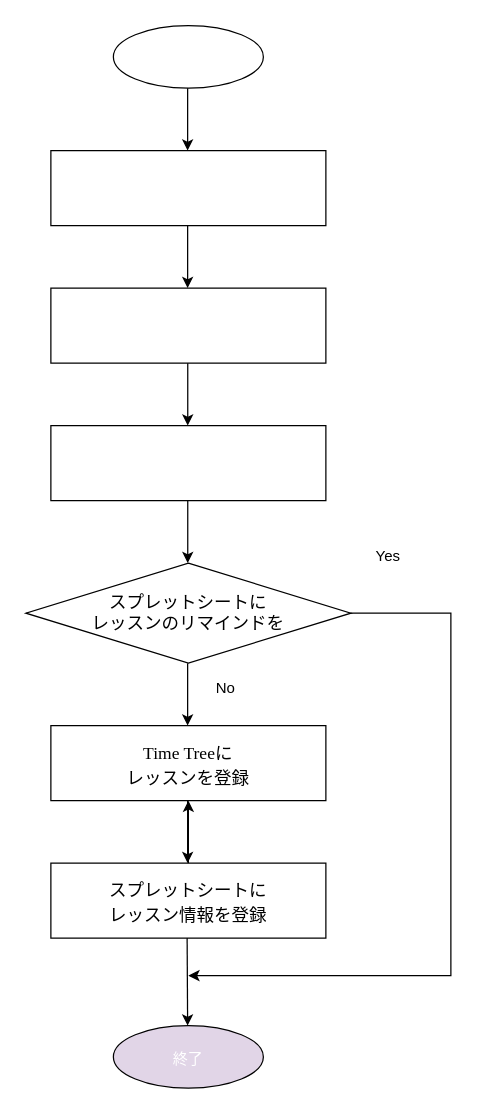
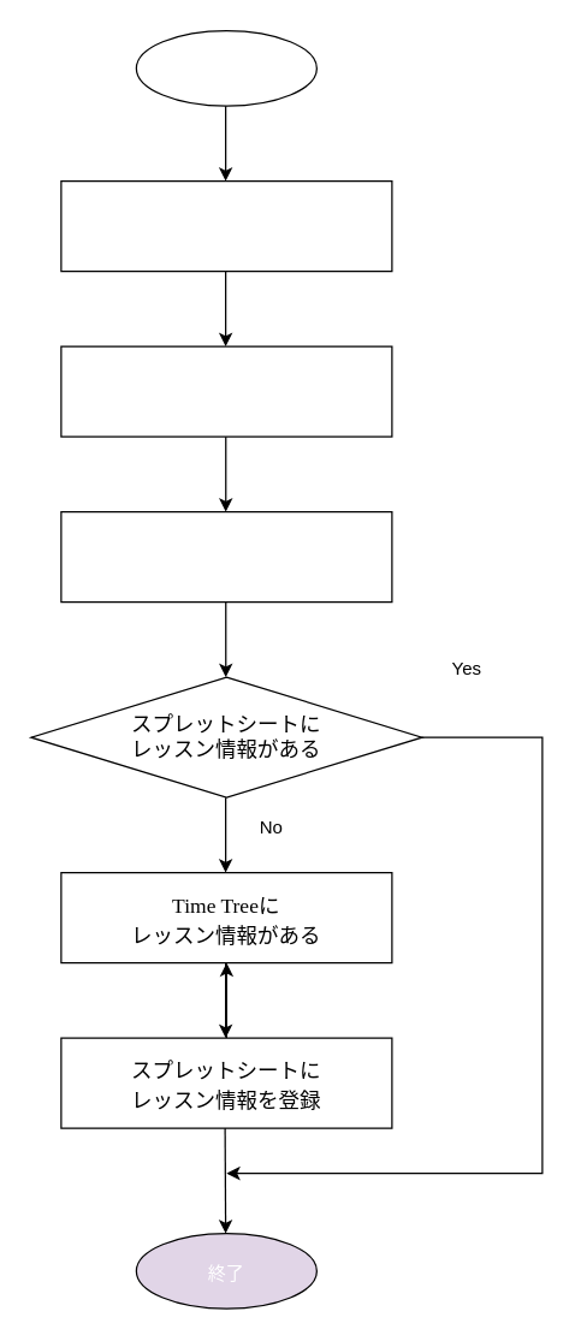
  <mxCell id="0" />
  <mxCell id="1" parent="0" />
  <mxCell id="2" value="&lt;p class=&quot;p1&quot; style=&quot;margin: 0px ; font-stretch: normal ; line-height: normal ; font-family: &amp;#34;.hiragino kaku gothic interface&amp;#34; ; font-size: 14px&quot;&gt;&lt;font color=&quot;#ffffff&quot; style=&quot;font-size: 14px&quot;&gt;レッスンのリマインドを&lt;/font&gt;&lt;/p&gt;&lt;p class=&quot;p1&quot; style=&quot;margin: 0px ; font-stretch: normal ; line-height: normal ; font-family: &amp;#34;.hiragino kaku gothic interface&amp;#34; ; font-size: 14px&quot;&gt;&lt;font color=&quot;#ffffff&quot; style=&quot;font-size: 14px&quot;&gt;Gmailで受信する&lt;/font&gt;&lt;/p&gt;" style="rounded=0;whiteSpace=wrap;html=1;" parent="1" vertex="1"><mxGeometry x="40" y="230" width="220" height="60" as="geometry" /></mxCell>
  <mxCell id="3" value="&lt;p class=&quot;p1&quot; style=&quot;margin: 0px ; font-stretch: normal ; line-height: normal ; font-family: &amp;#34;.hiragino kaku gothic interface&amp;#34; ; font-size: 14px&quot;&gt;&lt;font color=&quot;#ffffff&quot; style=&quot;font-size: 14px&quot;&gt;定期的にGmailから&lt;/font&gt;&lt;/p&gt;&lt;p class=&quot;p1&quot; style=&quot;margin: 0px ; font-stretch: normal ; line-height: normal ; font-family: &amp;#34;.hiragino kaku gothic interface&amp;#34; ; font-size: 14px&quot;&gt;&lt;font color=&quot;#ffffff&quot; style=&quot;font-size: 14px&quot;&gt;レッスン情報を取得する&lt;/font&gt;&lt;/p&gt;" style="rounded=0;whiteSpace=wrap;html=1;" parent="1" vertex="1"><mxGeometry x="40" y="340" width="220" height="60" as="geometry" /></mxCell>
- <mxCell id="4" value="&lt;p class=&quot;p1&quot; style=&quot;margin: 0px ; font-stretch: normal ; line-height: normal ; font-family: &amp;#34;.hiragino kaku gothic interface&amp;#34;&quot;&gt;&lt;font style=&quot;font-size: 14px&quot;&gt;Time Treeに&lt;/font&gt;&lt;/p&gt;&lt;p class=&quot;p1&quot; style=&quot;margin: 0px ; font-stretch: normal ; line-height: normal ; font-family: &amp;#34;.hiragino kaku gothic interface&amp;#34;&quot;&gt;&lt;font style=&quot;font-size: 14px&quot;&gt;レッスンを登録&lt;/font&gt;&lt;/p&gt;" style="rounded=0;whiteSpace=wrap;html=1;" parent="1" vertex="1"><mxGeometry x="40" y="580" width="220" height="60" as="geometry" /></mxCell>
+ <mxCell id="4" value="&lt;p class=&quot;p1&quot; style=&quot;margin: 0px ; font-stretch: normal ; line-height: normal ; font-family: &amp;#34;.hiragino kaku gothic interface&amp;#34;&quot;&gt;&lt;font style=&quot;font-size: 14px&quot;&gt;Time Treeに&lt;/font&gt;&lt;/p&gt;&lt;p class=&quot;p1&quot; style=&quot;margin: 0px ; font-stretch: normal ; line-height: normal ; font-family: &amp;#34;.hiragino kaku gothic interface&amp;#34;&quot;&gt;&lt;font style=&quot;font-size: 14px&quot;&gt;レッスン情報がある&lt;/font&gt;&lt;/p&gt;" style="rounded=0;whiteSpace=wrap;html=1;" parent="1" vertex="1"><mxGeometry x="40" y="580" width="220" height="60" as="geometry" /></mxCell>
  <mxCell id="5" style="edgeStyle=orthogonalEdgeStyle;rounded=0;orthogonalLoop=1;jettySize=auto;html=1;exitX=1;exitY=0.5;exitDx=0;exitDy=0;" edge="1" parent="1" source="6"><mxGeometry relative="1" as="geometry"><mxPoint x="150" y="780" as="targetPoint" /><Array as="points"><mxPoint x="360" y="490" /><mxPoint x="360" y="780" /><mxPoint x="150" y="780" /></Array></mxGeometry></mxCell>
- <mxCell id="6" value="&lt;span style=&quot;font-family: &amp;#34;.hiragino kaku gothic interface&amp;#34;&quot;&gt;&lt;font style=&quot;font-size: 14px&quot;&gt;スプレットシートに&lt;br&gt;レッスンのリマインドを&lt;/font&gt;&lt;/span&gt;" style="rhombus;whiteSpace=wrap;html=1;" parent="1" vertex="1"><mxGeometry x="20" y="450" width="260" height="80" as="geometry" /></mxCell>
+ <mxCell id="6" value="&lt;span style=&quot;font-family: &amp;#34;.hiragino kaku gothic interface&amp;#34;&quot;&gt;&lt;font style=&quot;font-size: 14px&quot;&gt;スプレットシートに&lt;br&gt;レッスン情報がある&lt;/font&gt;&lt;/span&gt;" style="rhombus;whiteSpace=wrap;html=1;" parent="1" vertex="1"><mxGeometry x="20" y="450" width="260" height="80" as="geometry" /></mxCell>
  <mxCell id="7" value="" style="edgeStyle=orthogonalEdgeStyle;rounded=0;orthogonalLoop=1;jettySize=auto;html=1;" edge="1" parent="1" source="8" target="4"><mxGeometry relative="1" as="geometry" /></mxCell>
  <mxCell id="8" value="&lt;p class=&quot;p1&quot; style=&quot;margin: 0px ; font-stretch: normal ; line-height: normal ; font-family: &amp;#34;.hiragino kaku gothic interface&amp;#34;&quot;&gt;&lt;font style=&quot;font-size: 14px&quot;&gt;スプレットシートに&lt;/font&gt;&lt;/p&gt;&lt;p class=&quot;p1&quot; style=&quot;margin: 0px ; font-stretch: normal ; line-height: normal ; font-family: &amp;#34;.hiragino kaku gothic interface&amp;#34;&quot;&gt;&lt;font style=&quot;font-size: 14px&quot;&gt;レッスン情報を登録&lt;/font&gt;&lt;/p&gt;" style="rounded=0;whiteSpace=wrap;html=1;" parent="1" vertex="1"><mxGeometry x="40" y="690" width="220" height="60" as="geometry" /></mxCell>
  <mxCell id="9" value="" style="endArrow=classic;html=1;exitX=0.5;exitY=1;exitDx=0;exitDy=0;entryX=0.5;entryY=0;entryDx=0;entryDy=0;" edge="1" parent="1"><mxGeometry width="50" height="50" relative="1" as="geometry"><mxPoint x="149.5" y="290" as="sourcePoint" /><mxPoint x="149.5" y="340" as="targetPoint" /></mxGeometry></mxCell>
  <mxCell id="10" value="" style="endArrow=classic;html=1;exitX=0.5;exitY=1;exitDx=0;exitDy=0;entryX=0.5;entryY=0;entryDx=0;entryDy=0;" edge="1" parent="1"><mxGeometry width="50" height="50" relative="1" as="geometry"><mxPoint x="149.5" y="400" as="sourcePoint" /><mxPoint x="149.5" y="450" as="targetPoint" /></mxGeometry></mxCell>
  <mxCell id="11" value="Yes" style="text;html=1;strokeColor=none;fillColor=none;align=center;verticalAlign=middle;whiteSpace=wrap;rounded=0;" vertex="1" parent="1"><mxGeometry x="290" y="435" width="40" height="20" as="geometry" /></mxCell>
  <mxCell id="12" value="&lt;p class=&quot;p1&quot; style=&quot;margin: 0px ; font-stretch: normal ; line-height: normal ; font-family: &amp;#34;.hiragino kaku gothic interface&amp;#34; ; font-size: 14px&quot;&gt;&lt;font color=&quot;#ffffff&quot; style=&quot;font-size: 14px&quot;&gt;英会話アプリ『&lt;span class=&quot;s1&quot; style=&quot;font-stretch: normal ; line-height: normal ; font-family: &amp;#34;helvetica neue&amp;#34;&quot;&gt;Yes&lt;/span&gt;』&lt;/font&gt;&lt;/p&gt;&lt;p class=&quot;p1&quot; style=&quot;margin: 0px ; font-stretch: normal ; line-height: normal ; font-family: &amp;#34;.hiragino kaku gothic interface&amp;#34; ; font-size: 14px&quot;&gt;&lt;font color=&quot;#ffffff&quot; style=&quot;font-size: 14px&quot;&gt;でレッスンを予約&lt;/font&gt;&lt;/p&gt;" style="rounded=0;whiteSpace=wrap;html=1;" vertex="1" parent="1"><mxGeometry x="40" y="120" width="220" height="60" as="geometry" /></mxCell>
  <mxCell id="13" value="&lt;p class=&quot;p1&quot; style=&quot;margin: 0px ; font-stretch: normal ; line-height: normal ; font-family: &amp;#34;.hiragino kaku gothic interface&amp;#34;&quot;&gt;&lt;font color=&quot;#ffffff&quot; style=&quot;font-size: 16px&quot;&gt;開始&lt;/font&gt;&lt;/p&gt;" style="ellipse;whiteSpace=wrap;html=1;" vertex="1" parent="1"><mxGeometry x="90" y="20" width="120" height="50" as="geometry" /></mxCell>
  <mxCell id="14" value="" style="endArrow=classic;html=1;exitX=0.5;exitY=1;exitDx=0;exitDy=0;entryX=0.5;entryY=0;entryDx=0;entryDy=0;" edge="1" parent="1"><mxGeometry width="50" height="50" relative="1" as="geometry"><mxPoint x="149.41" y="70" as="sourcePoint" /><mxPoint x="149.41" y="120" as="targetPoint" /></mxGeometry></mxCell>
  <mxCell id="15" value="" style="endArrow=classic;html=1;exitX=0.5;exitY=1;exitDx=0;exitDy=0;entryX=0.5;entryY=0;entryDx=0;entryDy=0;" edge="1" parent="1"><mxGeometry width="50" height="50" relative="1" as="geometry"><mxPoint x="149.41" y="180" as="sourcePoint" /><mxPoint x="149.41" y="230" as="targetPoint" /></mxGeometry></mxCell>
  <mxCell id="16" value="" style="endArrow=classic;html=1;exitX=0.5;exitY=1;exitDx=0;exitDy=0;entryX=0.5;entryY=0;entryDx=0;entryDy=0;" edge="1" parent="1"><mxGeometry width="50" height="50" relative="1" as="geometry"><mxPoint x="149.41" y="530" as="sourcePoint" /><mxPoint x="149.41" y="580" as="targetPoint" /></mxGeometry></mxCell>
  <mxCell id="17" value="" style="endArrow=classic;html=1;exitX=0.5;exitY=1;exitDx=0;exitDy=0;entryX=0.5;entryY=0;entryDx=0;entryDy=0;" edge="1" parent="1"><mxGeometry width="50" height="50" relative="1" as="geometry"><mxPoint x="149.41" y="640" as="sourcePoint" /><mxPoint x="149.41" y="690" as="targetPoint" /></mxGeometry></mxCell>
  <mxCell id="18" value="" style="endArrow=classic;html=1;" edge="1" parent="1"><mxGeometry width="50" height="50" relative="1" as="geometry"><mxPoint x="149" y="750" as="sourcePoint" /><mxPoint x="149.41" y="820" as="targetPoint" /></mxGeometry></mxCell>
  <mxCell id="19" value="No" style="text;html=1;strokeColor=none;fillColor=none;align=center;verticalAlign=middle;whiteSpace=wrap;rounded=0;" vertex="1" parent="1"><mxGeometry x="160" y="540" width="40" height="20" as="geometry" /></mxCell>
  <mxCell id="20" value="&lt;p class=&quot;p1&quot; style=&quot;margin: 0px ; font-stretch: normal ; line-height: normal ; font-family: &amp;#34;.hiragino kaku gothic interface&amp;#34;&quot;&gt;&lt;font color=&quot;#ffffff&quot;&gt;終了&lt;/font&gt;&lt;/p&gt;" style="ellipse;whiteSpace=wrap;html=1;fillColor=#e1d5e7;" vertex="1" parent="1"><mxGeometry x="90" y="820" width="120" height="50" as="geometry" /></mxCell>
